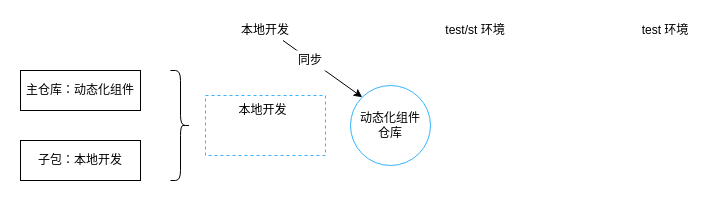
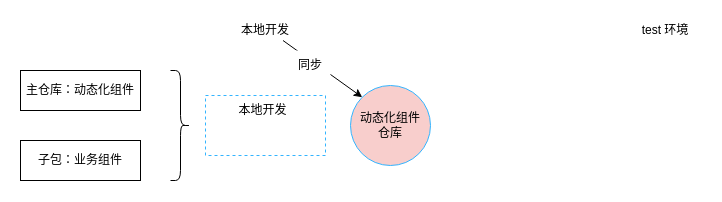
  <mxCell id="0" />
  <mxCell id="1" parent="0" />
  <mxCell id="2" value="主仓库：动态化组件" style="rounded=0;whiteSpace=wrap;html=1;" parent="1" vertex="1"><mxGeometry x="20" y="70" width="120" height="40" as="geometry" /></mxCell>
- <mxCell id="3" value="子包：本地开发" style="rounded=0;whiteSpace=wrap;html=1;" parent="1" vertex="1"><mxGeometry x="20" y="140" width="120" height="40" as="geometry" /></mxCell>
+ <mxCell id="3" value="子包：业务组件" style="rounded=0;whiteSpace=wrap;html=1;" parent="1" vertex="1"><mxGeometry x="20" y="140" width="120" height="40" as="geometry" /></mxCell>
  <mxCell id="4" value="" style="shape=curlyBracket;whiteSpace=wrap;html=1;rounded=1;flipH=1;" parent="1" vertex="1"><mxGeometry x="170" y="70" width="20" height="110" as="geometry" /></mxCell>
  <mxCell id="5" style="edgeStyle=none;rounded=0;orthogonalLoop=1;jettySize=auto;html=1;exitX=0.75;exitY=1;exitDx=0;exitDy=0;entryX=0;entryY=0;entryDx=0;entryDy=0;" parent="1" source="6" target="9" edge="1"><mxGeometry relative="1" as="geometry" /></mxCell>
  <mxCell id="6" value="本地开发" style="text;html=1;strokeColor=none;fillColor=none;align=center;verticalAlign=middle;whiteSpace=wrap;rounded=0;" parent="1" vertex="1"><mxGeometry x="230" y="20" width="70" height="20" as="geometry" /></mxCell>
- <mxCell id="7" value="test/st 环境" style="text;html=1;strokeColor=none;fillColor=none;align=center;verticalAlign=middle;whiteSpace=wrap;rounded=0;" parent="1" vertex="1"><mxGeometry x="440" y="20" width="70" height="20" as="geometry" /></mxCell>
  <mxCell id="8" value="test 环境" style="text;html=1;strokeColor=none;fillColor=none;align=center;verticalAlign=middle;whiteSpace=wrap;rounded=0;" parent="1" vertex="1"><mxGeometry x="630" y="20" width="70" height="20" as="geometry" /></mxCell>
- <mxCell id="9" value="动态化组件&lt;br&gt;仓库" style="ellipse;whiteSpace=wrap;html=1;aspect=fixed;strokeColor=#33B4FF;" parent="1" vertex="1"><mxGeometry x="350" y="85" width="80" height="80" as="geometry" /></mxCell>
- <mxCell id="10" value="同步" style="text;html=1;align=center;verticalAlign=middle;whiteSpace=wrap;rounded=0;dashed=1;fillColor=#FFFFFF;" parent="1" vertex="1"><mxGeometry x="290" y="50" width="40" height="20" as="geometry" /></mxCell>
+ <mxCell id="9" value="动态化组件&lt;br&gt;仓库" style="ellipse;whiteSpace=wrap;html=1;aspect=fixed;strokeColor=#33B4FF;fillColor=#f8cecc;" parent="1" vertex="1"><mxGeometry x="350" y="85" width="80" height="80" as="geometry" /></mxCell>
+ <mxCell id="10" value="同步" style="text;html=1;align=center;verticalAlign=middle;whiteSpace=wrap;rounded=0;dashed=1;fillColor=#FFFFFF;" parent="1" vertex="1"><mxGeometry x="290" y="50" width="40" height="30" as="geometry" /></mxCell>
  <mxCell id="11" value="" style="rounded=0;whiteSpace=wrap;html=1;dashed=1;strokeColor=#33B4FF;fillColor=#FFFFFF;" parent="1" vertex="1"><mxGeometry x="205" y="95" width="120" height="60" as="geometry" /></mxCell>
  <mxCell id="12" value="本地开发" style="text;html=1;strokeColor=none;fillColor=none;align=center;verticalAlign=middle;whiteSpace=wrap;rounded=0;dashed=1;" parent="1" vertex="1"><mxGeometry x="235" y="100" width="55" height="20" as="geometry" /></mxCell>
